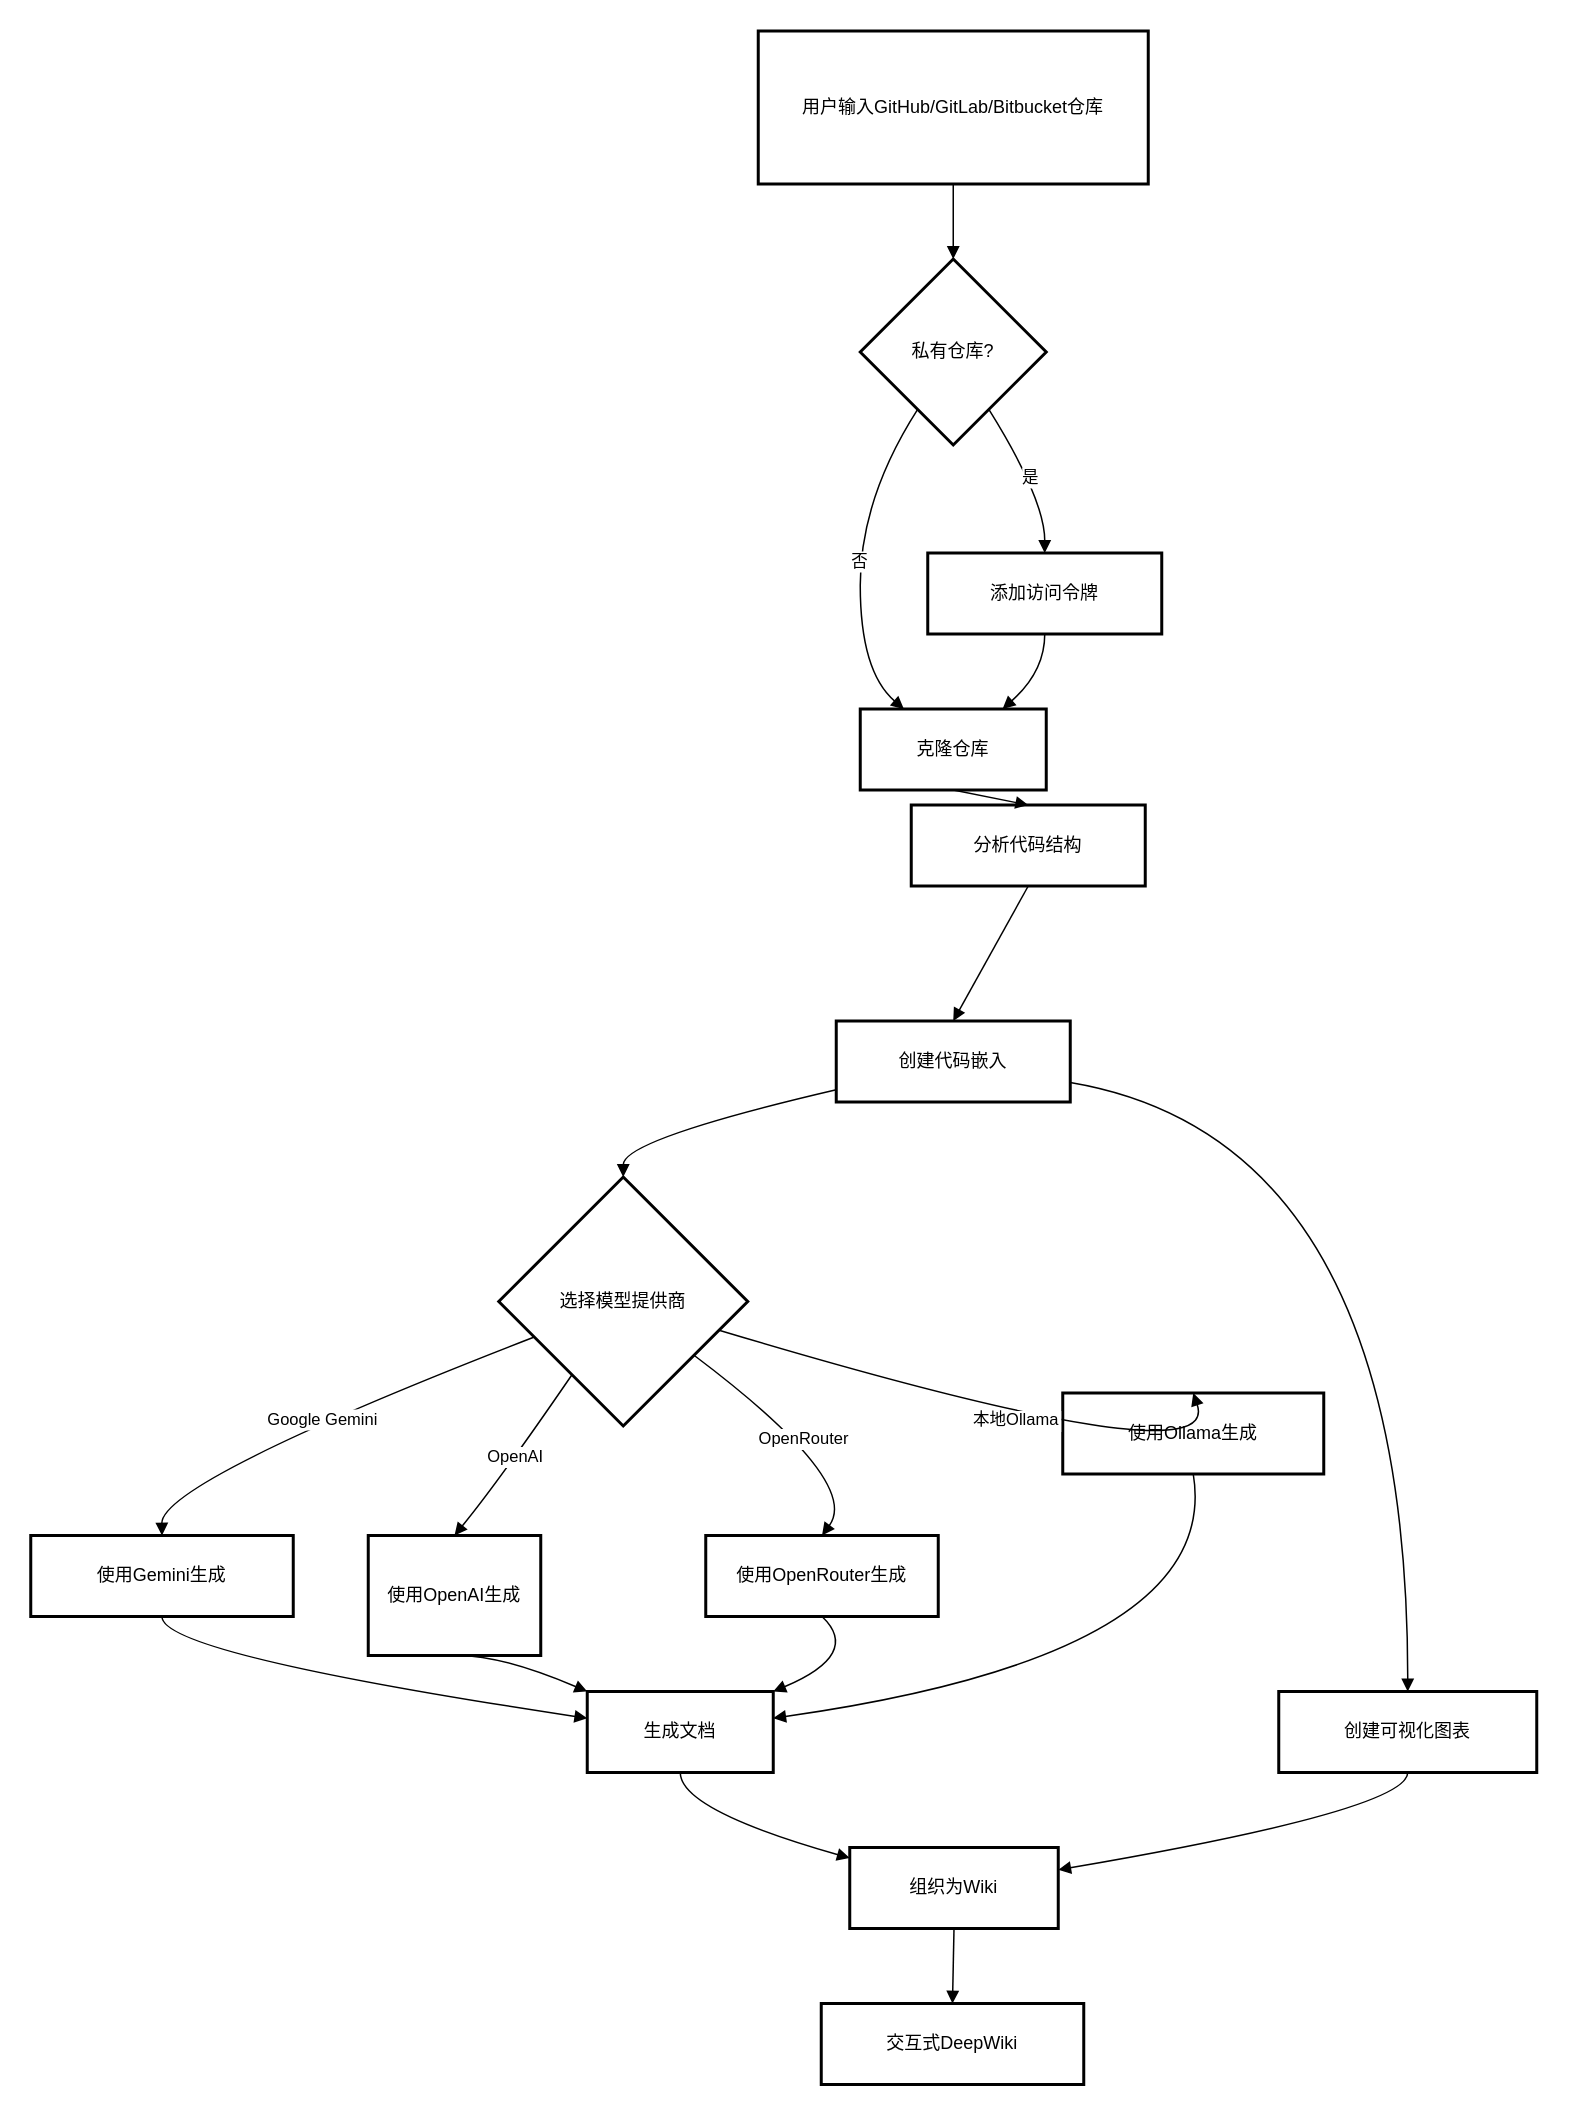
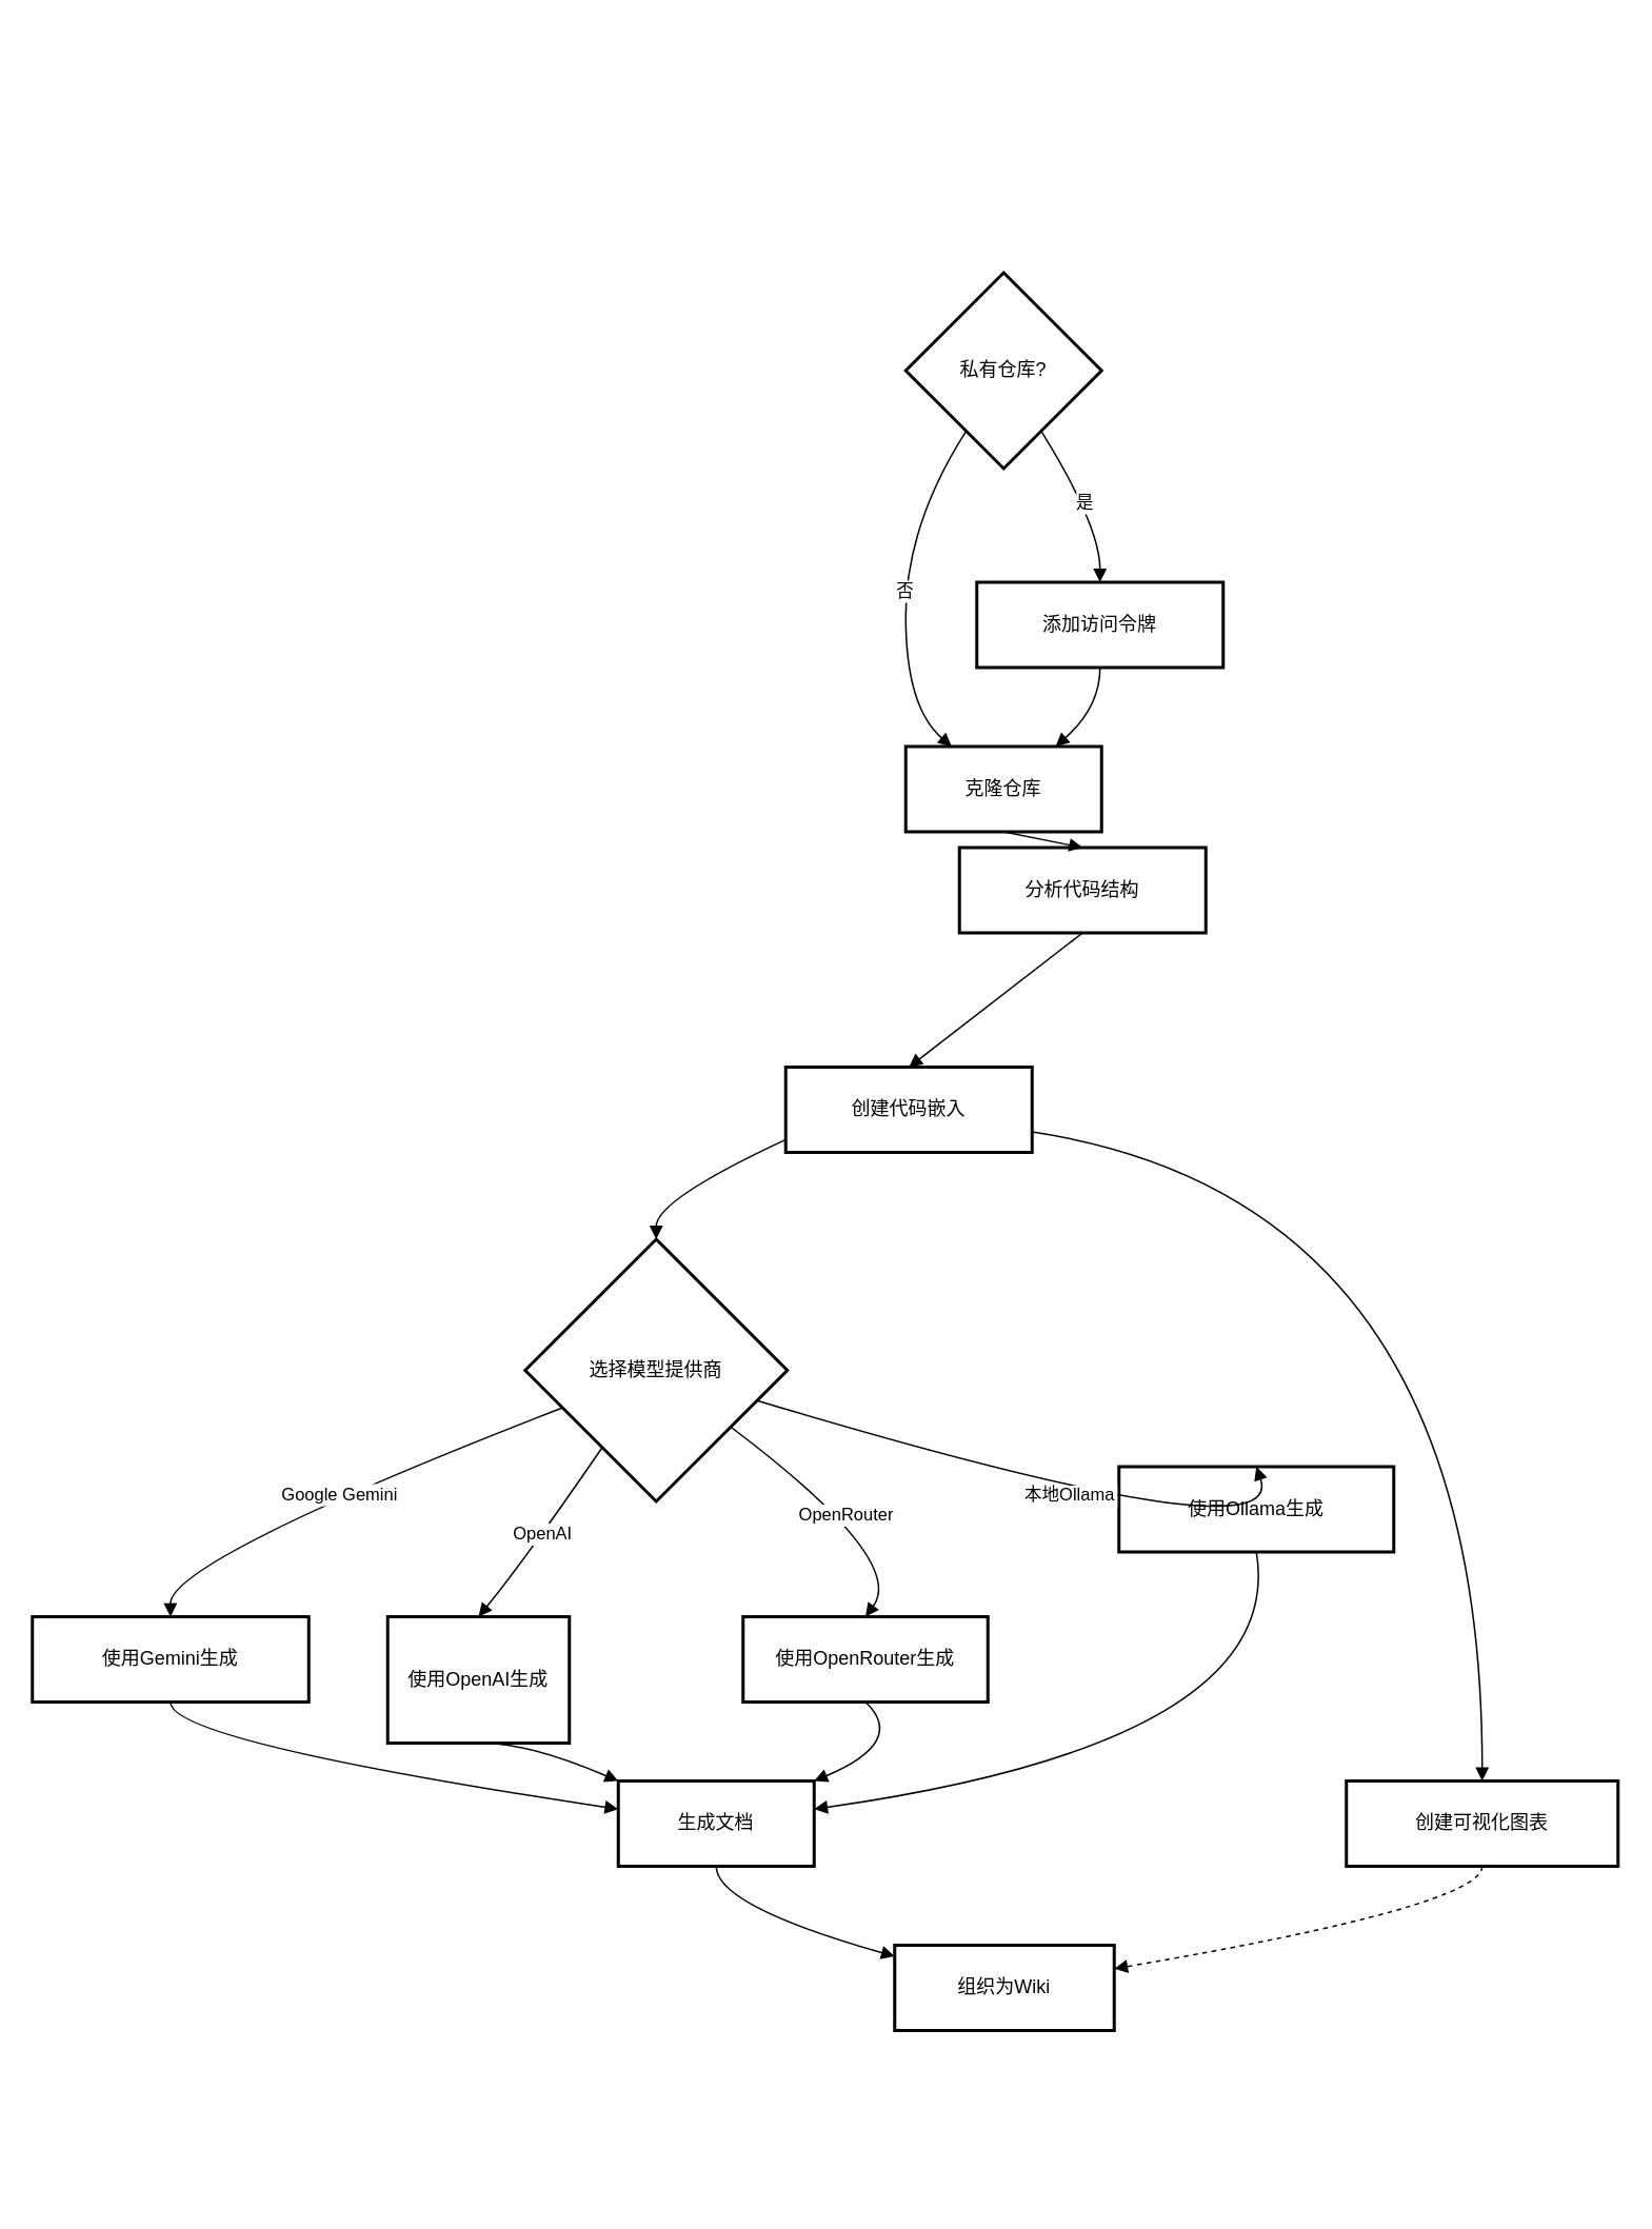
  <mxCell id="0" />
  <mxCell id="1" parent="0" />
- <mxCell id="2" value="用户输入GitHub/GitLab/Bitbucket仓库" style="whiteSpace=wrap;strokeWidth=2;" vertex="1" parent="1"><mxGeometry x="505" y="20" width="260" height="102" as="geometry" /></mxCell>
  <mxCell id="3" value="私有仓库?" style="rhombus;strokeWidth=2;whiteSpace=wrap;" vertex="1" parent="1"><mxGeometry x="573" y="172" width="124" height="124" as="geometry" /></mxCell>
  <mxCell id="4" value="添加访问令牌" style="whiteSpace=wrap;strokeWidth=2;" vertex="1" parent="1"><mxGeometry x="618" y="368" width="156" height="54" as="geometry" /></mxCell>
  <mxCell id="5" value="克隆仓库" style="whiteSpace=wrap;strokeWidth=2;" vertex="1" parent="1"><mxGeometry x="573" y="472" width="124" height="54" as="geometry" /></mxCell>
  <mxCell id="6" value="分析代码结构" style="whiteSpace=wrap;strokeWidth=2;" vertex="1" parent="1"><mxGeometry x="607" y="536" width="156" height="54" as="geometry" /></mxCell>
- <mxCell id="7" value="创建代码嵌入" style="whiteSpace=wrap;strokeWidth=2;" vertex="1" parent="1"><mxGeometry x="557" y="680" width="156" height="54" as="geometry" /></mxCell>
+ <mxCell id="7" value="创建代码嵌入" style="whiteSpace=wrap;strokeWidth=2;" vertex="1" parent="1"><mxGeometry x="497" y="675" width="156" height="54" as="geometry" /></mxCell>
  <mxCell id="8" value="选择模型提供商" style="rhombus;strokeWidth=2;whiteSpace=wrap;" vertex="1" parent="1"><mxGeometry x="332" y="784" width="166" height="166" as="geometry" /></mxCell>
  <mxCell id="9" value="使用Gemini生成" style="whiteSpace=wrap;strokeWidth=2;" vertex="1" parent="1"><mxGeometry x="20" y="1023" width="175" height="54" as="geometry" /></mxCell>
  <mxCell id="10" value="使用OpenAI生成" style="whiteSpace=wrap;strokeWidth=2;" vertex="1" parent="1"><mxGeometry x="245" y="1023" width="115" height="80" as="geometry" /></mxCell>
  <mxCell id="11" value="使用OpenRouter生成" style="whiteSpace=wrap;strokeWidth=2;" vertex="1" parent="1"><mxGeometry x="470" y="1023" width="155" height="54" as="geometry" /></mxCell>
  <mxCell id="12" value="使用Ollama生成" style="whiteSpace=wrap;strokeWidth=2;" vertex="1" parent="1"><mxGeometry x="708" y="928" width="174" height="54" as="geometry" /></mxCell>
  <mxCell id="13" value="生成文档" style="whiteSpace=wrap;strokeWidth=2;" vertex="1" parent="1"><mxGeometry x="391" y="1127" width="124" height="54" as="geometry" /></mxCell>
  <mxCell id="14" value="创建可视化图表" style="whiteSpace=wrap;strokeWidth=2;" vertex="1" parent="1"><mxGeometry x="852" y="1127" width="172" height="54" as="geometry" /></mxCell>
  <mxCell id="15" value="组织为Wiki" style="whiteSpace=wrap;strokeWidth=2;" vertex="1" parent="1"><mxGeometry x="566" y="1231" width="139" height="54" as="geometry" /></mxCell>
- <mxCell id="16" value="交互式DeepWiki" style="whiteSpace=wrap;strokeWidth=2;" vertex="1" parent="1"><mxGeometry x="547" y="1335" width="175" height="54" as="geometry" /></mxCell>
- <mxCell id="17" value="" style="curved=1;startArrow=none;endArrow=block;exitX=0.5;exitY=1;entryX=0.5;entryY=0;rounded=0;" edge="1" parent="1" source="2" target="3"><mxGeometry relative="1" as="geometry"><Array as="points" /></mxGeometry></mxCell>
  <mxCell id="18" value="是" style="curved=1;startArrow=none;endArrow=block;exitX=0.81;exitY=1;entryX=0.5;entryY=0.01;rounded=0;" edge="1" parent="1" source="3" target="4"><mxGeometry relative="1" as="geometry"><Array as="points"><mxPoint x="696" y="332" /></Array></mxGeometry></mxCell>
  <mxCell id="19" value="否" style="curved=1;startArrow=none;endArrow=block;exitX=0.19;exitY=1;entryX=0.24;entryY=0.01;rounded=0;" edge="1" parent="1" source="3" target="5"><mxGeometry relative="1" as="geometry"><Array as="points"><mxPoint x="573" y="332" /><mxPoint x="573" y="447" /></Array></mxGeometry></mxCell>
  <mxCell id="20" value="" style="curved=1;startArrow=none;endArrow=block;exitX=0.5;exitY=1.01;entryX=0.76;entryY=0.01;rounded=0;" edge="1" parent="1" source="4" target="5"><mxGeometry relative="1" as="geometry"><Array as="points"><mxPoint x="696" y="447" /></Array></mxGeometry></mxCell>
  <mxCell id="21" value="" style="curved=1;startArrow=none;endArrow=block;exitX=0.5;exitY=1.01;entryX=0.5;entryY=0.01;rounded=0;" edge="1" parent="1" source="5" target="6"><mxGeometry relative="1" as="geometry"><Array as="points" /></mxGeometry></mxCell>
  <mxCell id="22" value="" style="curved=1;startArrow=none;endArrow=block;exitX=0.5;exitY=1.01;entryX=0.5;entryY=0.01;rounded=0;" edge="1" parent="1" source="6" target="7"><mxGeometry relative="1" as="geometry"><Array as="points" /></mxGeometry></mxCell>
  <mxCell id="23" value="" style="curved=1;startArrow=none;endArrow=block;exitX=0;exitY=0.85;entryX=0.5;entryY=0;rounded=0;" edge="1" parent="1" source="7" target="8"><mxGeometry relative="1" as="geometry"><Array as="points"><mxPoint x="415" y="759" /></Array></mxGeometry></mxCell>
  <mxCell id="24" value="Google Gemini" style="curved=1;startArrow=none;endArrow=block;exitX=0;exitY=0.7;entryX=0.5;entryY=0;rounded=0;" edge="1" parent="1" source="8" target="9"><mxGeometry relative="1" as="geometry"><Array as="points"><mxPoint x="107" y="987" /></Array></mxGeometry></mxCell>
  <mxCell id="25" value="OpenAI" style="curved=1;startArrow=none;endArrow=block;exitX=0.15;exitY=1;entryX=0.5;entryY=0;rounded=0;" edge="1" parent="1" source="8" target="10"><mxGeometry relative="1" as="geometry"><Array as="points"><mxPoint x="332" y="987" /></Array></mxGeometry></mxCell>
  <mxCell id="26" value="OpenRouter" style="curved=1;startArrow=none;endArrow=block;exitX=1;exitY=0.88;entryX=0.5;entryY=0;rounded=0;" edge="1" parent="1" source="8" target="11"><mxGeometry relative="1" as="geometry"><Array as="points"><mxPoint x="574" y="987" /></Array></mxGeometry></mxCell>
  <mxCell id="27" value="本地Ollama" style="curved=1;startArrow=none;endArrow=block;exitX=1;exitY=0.65;entryX=0.5;entryY=0;rounded=0;" edge="1" parent="1" source="8" target="12"><mxGeometry relative="1" as="geometry"><Array as="points"><mxPoint x="815" y="987" /></Array></mxGeometry></mxCell>
  <mxCell id="28" value="" style="curved=1;startArrow=none;endArrow=block;exitX=0.5;exitY=1;entryX=0;entryY=0.33;rounded=0;" edge="1" parent="1" source="9" target="13"><mxGeometry relative="1" as="geometry"><Array as="points"><mxPoint x="107" y="1102" /></Array></mxGeometry></mxCell>
  <mxCell id="29" value="" style="curved=1;startArrow=none;endArrow=block;exitX=0.5;exitY=1;entryX=0;entryY=0;rounded=0;" edge="1" parent="1" source="10" target="13"><mxGeometry relative="1" as="geometry"><Array as="points"><mxPoint x="332" y="1102" /></Array></mxGeometry></mxCell>
  <mxCell id="30" value="" style="curved=1;startArrow=none;endArrow=block;exitX=0.5;exitY=1;entryX=1;entryY=0;rounded=0;" edge="1" parent="1" source="11" target="13"><mxGeometry relative="1" as="geometry"><Array as="points"><mxPoint x="574" y="1102" /></Array></mxGeometry></mxCell>
  <mxCell id="31" value="" style="curved=1;startArrow=none;endArrow=block;exitX=0.5;exitY=1;entryX=1;entryY=0.33;rounded=0;" edge="1" parent="1" source="12" target="13"><mxGeometry relative="1" as="geometry"><Array as="points"><mxPoint x="815" y="1102" /></Array></mxGeometry></mxCell>
  <mxCell id="32" value="" style="curved=1;startArrow=none;endArrow=block;exitX=1;exitY=0.76;entryX=0.5;entryY=0;rounded=0;" edge="1" parent="1" source="7" target="14"><mxGeometry relative="1" as="geometry"><Array as="points"><mxPoint x="938" y="759" /></Array></mxGeometry></mxCell>
  <mxCell id="33" value="" style="curved=1;startArrow=none;endArrow=block;exitX=0.5;exitY=1;entryX=0;entryY=0.13;rounded=0;" edge="1" parent="1" source="13" target="15"><mxGeometry relative="1" as="geometry"><Array as="points"><mxPoint x="453" y="1206" /></Array></mxGeometry></mxCell>
- <mxCell id="34" value="" style="curved=1;startArrow=none;endArrow=block;exitX=0.5;exitY=1;entryX=0.99;entryY=0.28;rounded=0;" edge="1" parent="1" source="14" target="15"><mxGeometry relative="1" as="geometry"><Array as="points"><mxPoint x="938" y="1206" /></Array></mxGeometry></mxCell>
- <mxCell id="35" value="" style="curved=1;startArrow=none;endArrow=block;exitX=0.5;exitY=1;entryX=0.5;entryY=0;rounded=0;" edge="1" parent="1" source="15" target="16"><mxGeometry relative="1" as="geometry"><Array as="points" /></mxGeometry></mxCell>
+ <mxCell id="34" value="" style="curved=1;startArrow=none;endArrow=block;exitX=0.5;exitY=1;entryX=0.99;entryY=0.28;rounded=0;dashed=1;" edge="1" parent="1" source="14" target="15"><mxGeometry relative="1" as="geometry"><Array as="points"><mxPoint x="938" y="1206" /></Array></mxGeometry></mxCell>
